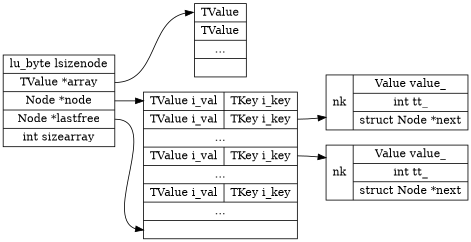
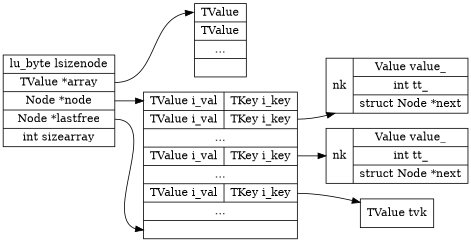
  digraph {
    rankdir=LR
    node [shape=record]
    n1 [label="lu_byte lsizenode | <array> TValue *array | <hash> Node *node | <lastfree> Node *lastfree | int sizearray"]
    n2 [label="<head> TValue | TValue | ... |"]
    n3 [label="{<head> TValue i_val | TKey i_key } | { TValue i_val | <key1> TKey i_key } | ... | { TValue i_val | <key2> TKey i_key } | ... | { TValue i_val | <key3> TKey i_key } | ... | <tail>"]
    n4 [label="{nk | {Value value_ | int tt_ | <next1> struct Node *next} }"]
    n5 [label="{nk | {Value value_ | int tt_ | <next2> struct Node *next} }"]
+   n6 [label="{ TValue tvk }"]
    n1 -> n2 [headport=head tailport=array]
    n1 -> n3 [headport=head tailport=hash]
    n1 -> n3 [headport=tail tailport=lastfree]
    n3 -> n4 [tailport=key1]
    n3 -> n5 [tailport=key2]
+   n3 -> n6 [tailport=key3]
  }
